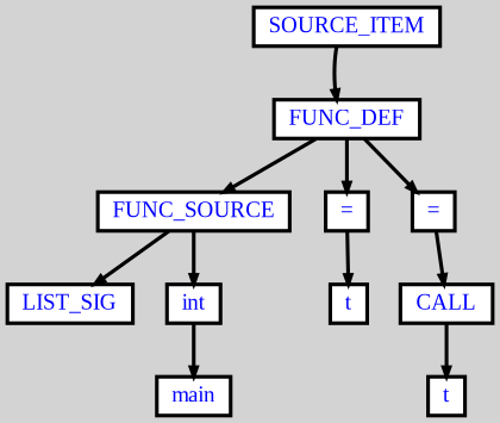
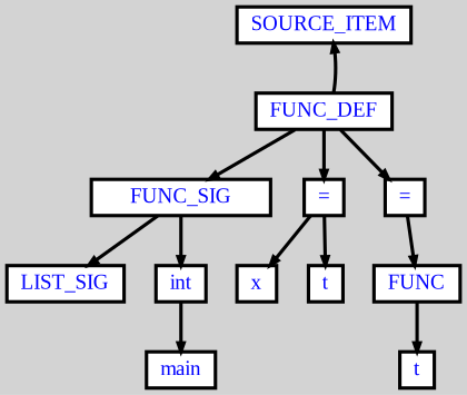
  digraph {
    bgcolor=lightgrey
    fontname="Liberation Serif"
    ordering=out
    ranksep=.4
    node [color=black fillcolor=white fixedsize=false fontcolor=blue fontname="Liberation Serif" fontsize=12 shape=box style="filled, solid, bold"]
    edge [arrowsize=.5 color=black fontname="Liberation Serif" style=bold]
    n1 [height=.25 label=SOURCE_ITEM width=.25]
    n2 [height=.25 label=FUNC_DEF width=.25]
-   n3 [height=.25 label=FUNC_SOURCE width=.25]
+   n3 [height=.25 label=FUNC_SIG width=.25]
    n4 [height=.25 label="=" width=.25]
    n5 [height=.25 label="=" width=.25]
    n6 [height=.25 label=LIST_SIG width=.25]
    n7 [height=.25 label=int width=.25]
+   n8 [height=.25 label=x width=.25]
    n9 [height=.25 label=t width=.25]
-   n10 [height=.25 label=CALL width=.25]
+   n10 [height=.25 label=FUNC width=.25]
    n11 [height=.25 label=main width=.25]
    n12 [height=.25 label=t width=.25]
-   n1 -> n2
+   n2 -> n1
    n2 -> n3
    n2 -> n4
    n2 -> n5
    n3 -> n6
    n3 -> n7
+   n4 -> n8
    n4 -> n9
    n5 -> n10
    n7 -> n11
    n10 -> n12
  }
